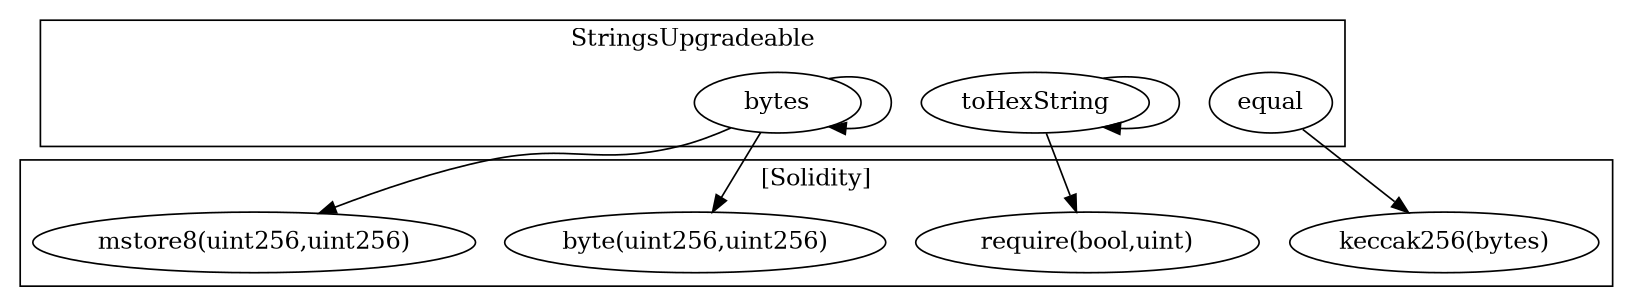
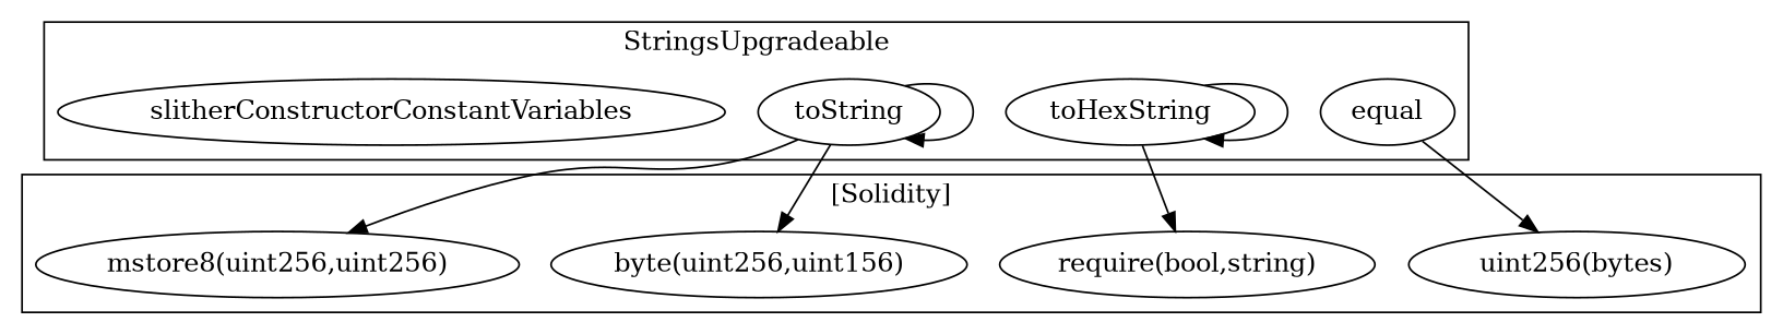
  strict digraph {
    n1 [label=equal]
    n2 [label=toHexString]
-   n3 [label=bytes]
-   "keccak256(bytes)"
-   "require(bool,string)" [label="require(bool,uint)"]
-   "byte(uint256,uint256)"
+   n3 [label=toString]
+   n4 [label=slitherConstructorConstantVariables]
+   "keccak256(bytes)" [label="uint256(bytes)"]
+   "require(bool,string)"
+   "byte(uint256,uint256)" [label="byte(uint256,uint156)"]
    "mstore8(uint256,uint256)"
    subgraph cluster_1 {
      label=StringsUpgradeable
      n1
      n2
      n3
+     n4
    }
    subgraph cluster_2 {
      label="[Solidity]"
      "keccak256(bytes)"
      "require(bool,string)"
      "byte(uint256,uint256)"
      "mstore8(uint256,uint256)"
    }
    n1 -> "keccak256(bytes)"
    n2 -> n2
    n2 -> "require(bool,string)"
    n3 -> n3
    n3 -> "byte(uint256,uint256)"
    n3 -> "mstore8(uint256,uint256)"
  }
